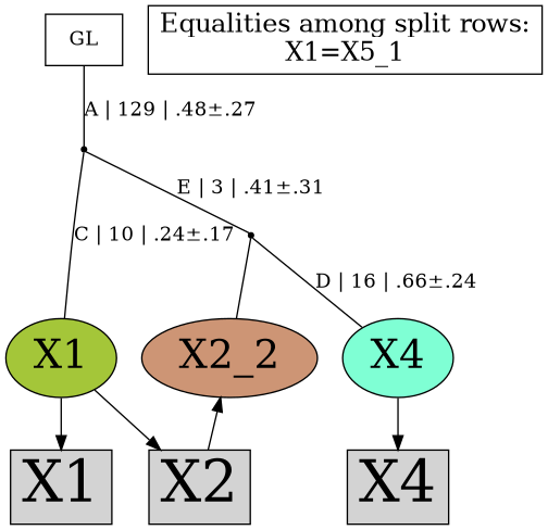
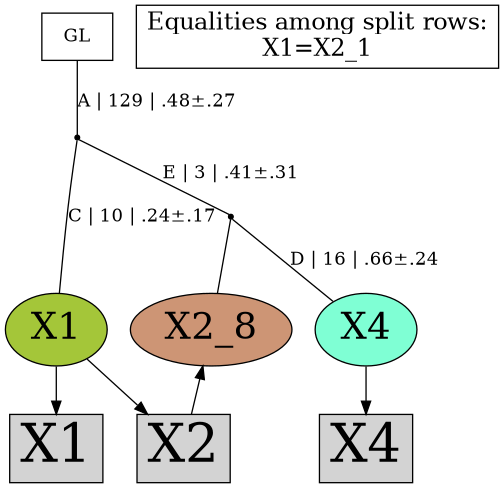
  digraph {
    node [shape=box style=filled]
    edge [arrowhead=none]
    n1 [fillcolor="#a4c639" fontsize=28 label=X1 shape=oval]
-   n2 [fillcolor="#cd9575" fontsize=28 label=X2_2 shape=oval]
+   n2 [fillcolor="#cd9575" fontsize=28 label=X2_8 shape=oval]
    n3 [fillcolor="#7fffd4" fontsize=28 label=X4 shape=oval]
    n4 [fontsize=40 label=X1]
    n5 [fontsize=40 label=X2]
    n6 [fontsize=40 label=X4]
-   n7 [fontsize=18 label="Equalities among split rows:\nX1=X5_1\n" style=""]
+   n7 [fontsize=18 label="Equalities among split rows:\nX1=X2_1\n" style=""]
    Int1 [fillcolor=black shape=point]
    Int2 [fillcolor=black shape=point]
    n10 [fillcolor=white label=GL]
    subgraph sub_1 {
      rank=same
      n1
      n2
      n3
    }
    n1 -> n4 [arrowhead=normal]
    n1 -> n5 [arrowhead=normal]
    n3 -> n6 [arrowhead=normal]
    n5 -> n2 [arrowhead=normal]
    Int1 -> n2
    Int1 -> n3 [label="D | 16 | .66±.24"]
    Int2 -> n1 [label="C | 10 | .24±.17"]
    Int2 -> Int1 [label="E | 3 | .41±.31"]
    n10 -> Int2 [label="A | 129 | .48±.27"]
  }
